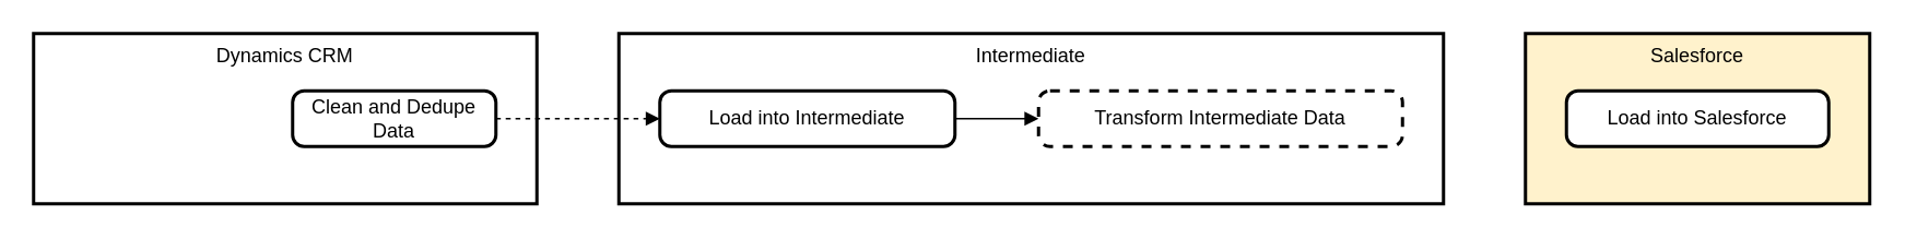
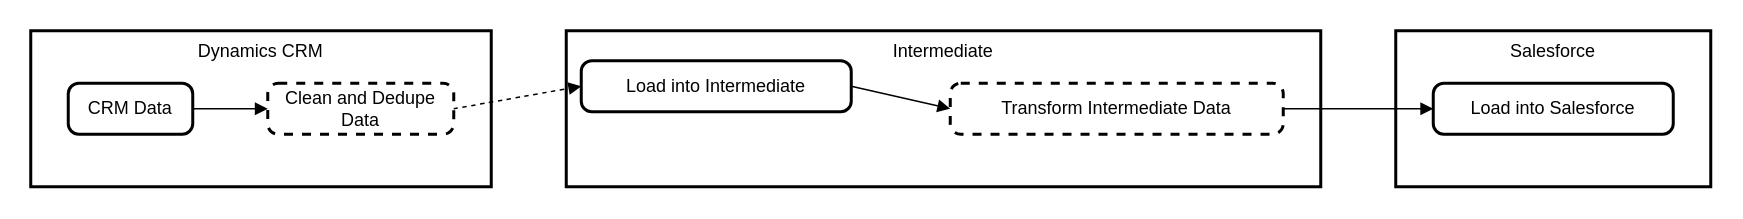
  <mxCell id="0" />
  <mxCell id="1" parent="0" />
- <mxCell id="2" value="Salesforce" style="whiteSpace=wrap;strokeWidth=2;verticalAlign=top;fillColor=#fff2cc;" parent="1" vertex="1"><mxGeometry x="930" width="210" height="104" as="geometry" y="20" /></mxCell>
+ <mxCell id="2" value="Salesforce" style="whiteSpace=wrap;strokeWidth=2;verticalAlign=top;" parent="1" vertex="1"><mxGeometry x="930" width="210" height="104" as="geometry" y="20" /></mxCell>
  <mxCell id="3" value="Load into Salesforce" style="rounded=1;absoluteArcSize=1;arcSize=14;whiteSpace=wrap;strokeWidth=2;" parent="1" vertex="1"><mxGeometry x="955" y="55" width="160" height="34" as="geometry" /></mxCell>
  <mxCell id="4" value="Intermediate" style="whiteSpace=wrap;strokeWidth=2;verticalAlign=top;" parent="1" vertex="1"><mxGeometry x="377" width="503" height="104" as="geometry" y="20" /></mxCell>
- <mxCell id="5" value="Load into Intermediate" style="rounded=1;absoluteArcSize=1;arcSize=14;whiteSpace=wrap;strokeWidth=2;" parent="1" vertex="1"><mxGeometry x="402" y="55" width="180" height="34" as="geometry" /></mxCell>
+ <mxCell id="5" value="Load into Intermediate" style="rounded=1;absoluteArcSize=1;arcSize=14;whiteSpace=wrap;strokeWidth=2;" parent="1" vertex="1"><mxGeometry x="387" y="40" width="180" height="34" as="geometry" /></mxCell>
  <mxCell id="6" value="Transform Intermediate Data" style="rounded=1;absoluteArcSize=1;arcSize=14;whiteSpace=wrap;strokeWidth=2;dashed=1;" parent="1" vertex="1"><mxGeometry x="633" y="55" width="222" height="34" as="geometry" /></mxCell>
  <mxCell id="7" value="Dynamics CRM" style="whiteSpace=wrap;strokeWidth=2;verticalAlign=top;" parent="1" vertex="1"><mxGeometry width="307" height="104" as="geometry" x="20" y="20" /></mxCell>
- <mxCell id="8" value="Clean and Dedupe Data" style="rounded=1;absoluteArcSize=1;arcSize=14;whiteSpace=wrap;strokeWidth=2;" parent="1" vertex="1"><mxGeometry x="178" y="55" width="124" height="34" as="geometry" /></mxCell>
+ <mxCell id="8" value="Clean and Dedupe Data" style="rounded=1;absoluteArcSize=1;arcSize=14;whiteSpace=wrap;strokeWidth=2;dashed=1;" parent="1" vertex="1"><mxGeometry x="178" y="55" width="124" height="34" as="geometry" /></mxCell>
+ <mxCell id="9" value="CRM Data" style="rounded=1;absoluteArcSize=1;arcSize=14;whiteSpace=wrap;strokeWidth=2;" parent="1" vertex="1"><mxGeometry x="45" y="55" width="83" height="34" as="geometry" /></mxCell>
+ <mxCell id="10" value="" style="curved=1;startArrow=none;endArrow=block;exitX=1;exitY=0.5;entryX=0;entryY=0.5;" parent="1" source="9" target="8" edge="1"><mxGeometry relative="1" as="geometry"><Array as="points" /></mxGeometry></mxCell>
  <mxCell id="11" value="" style="curved=1;startArrow=none;endArrow=block;exitX=1;exitY=0.5;entryX=0;entryY=0.5;dashed=1;" parent="1" source="8" target="5" edge="1"><mxGeometry relative="1" as="geometry"><Array as="points" /></mxGeometry></mxCell>
  <mxCell id="12" value="" style="curved=1;startArrow=none;endArrow=block;exitX=1;exitY=0.5;entryX=0;entryY=0.5;" parent="1" source="5" target="6" edge="1"><mxGeometry relative="1" as="geometry"><Array as="points" /></mxGeometry></mxCell>
+ <mxCell id="13" value="" style="curved=1;startArrow=none;endArrow=block;exitX=1;exitY=0.5;entryX=0;entryY=0.5;" parent="1" source="6" target="3" edge="1"><mxGeometry relative="1" as="geometry"><Array as="points" /></mxGeometry></mxCell>
